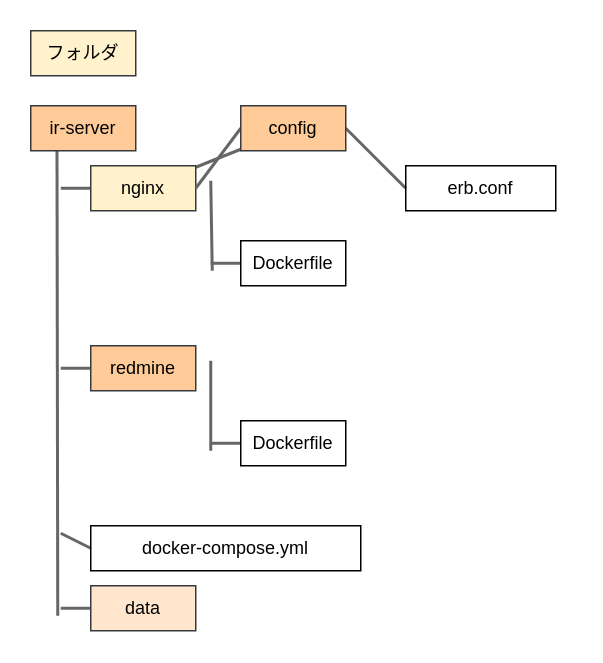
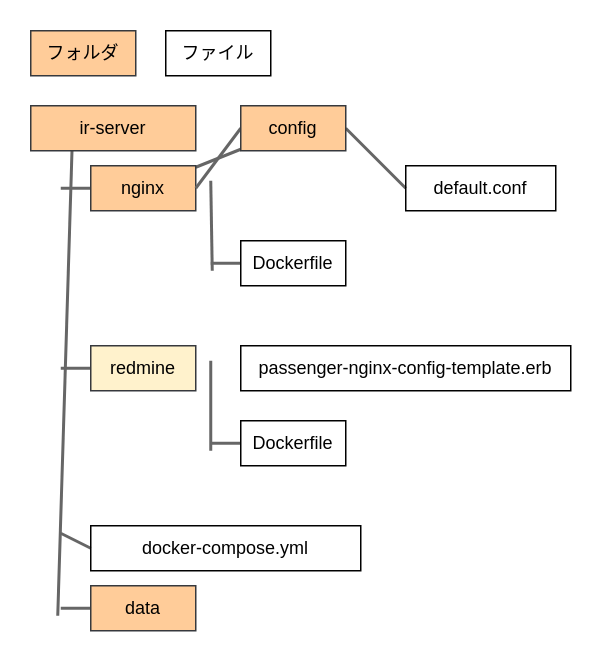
  <mxCell id="0" />
  <mxCell id="1" parent="0" />
  <mxCell id="2" style="edgeStyle=none;rounded=0;orthogonalLoop=1;jettySize=auto;html=1;exitX=0.25;exitY=1;exitDx=0;exitDy=0;endArrow=none;endFill=0;strokeWidth=2;fillColor=#f5f5f5;strokeColor=#666666;gradientColor=#b3b3b3;" edge="1" parent="1" source="3"><mxGeometry relative="1" as="geometry"><mxPoint x="38" y="410" as="targetPoint" /></mxGeometry></mxCell>
- <mxCell id="3" value="ir-server" style="rounded=0;whiteSpace=wrap;html=1;fillColor=#ffcc99;strokeColor=#36393d;" vertex="1" parent="1"><mxGeometry x="20" y="70" width="70" height="30" as="geometry" /></mxCell>
+ <mxCell id="3" value="ir-server" style="rounded=0;whiteSpace=wrap;html=1;fillColor=#ffcc99;strokeColor=#36393d;" vertex="1" parent="1"><mxGeometry x="20" y="70" width="110" height="30" as="geometry" /></mxCell>
  <mxCell id="4" style="edgeStyle=none;rounded=0;orthogonalLoop=1;jettySize=auto;html=1;exitX=0;exitY=0.5;exitDx=0;exitDy=0;endArrow=none;endFill=0;strokeWidth=2;fillColor=#f5f5f5;strokeColor=#666666;gradientColor=#b3b3b3;" edge="1" parent="1" source="6"><mxGeometry relative="1" as="geometry"><mxPoint x="40" y="125" as="targetPoint" /></mxGeometry></mxCell>
  <mxCell id="5" value="" style="edgeStyle=none;rounded=0;orthogonalLoop=1;jettySize=auto;html=1;endArrow=none;endFill=0;strokeColor=#666666;strokeWidth=2;gradientColor=#b3b3b3;fillColor=#f5f5f5;" edge="1" parent="1" source="6" target="16"><mxGeometry relative="1" as="geometry" /></mxCell>
- <mxCell id="6" value="nginx" style="rounded=0;whiteSpace=wrap;html=1;fillColor=#fff2cc;strokeColor=#36393d;" vertex="1" parent="1"><mxGeometry x="60" y="110" width="70" height="30" as="geometry" /></mxCell>
+ <mxCell id="6" value="nginx" style="rounded=0;whiteSpace=wrap;html=1;fillColor=#ffcc99;strokeColor=#36393d;" vertex="1" parent="1"><mxGeometry x="60" y="110" width="70" height="30" as="geometry" /></mxCell>
  <mxCell id="7" style="edgeStyle=none;rounded=0;orthogonalLoop=1;jettySize=auto;html=1;exitX=0;exitY=0.5;exitDx=0;exitDy=0;endArrow=none;endFill=0;strokeColor=#666666;strokeWidth=2;fillColor=#f5f5f5;gradientColor=#b3b3b3;" edge="1" parent="1" source="8"><mxGeometry relative="1" as="geometry"><mxPoint x="40" y="405" as="targetPoint" /></mxGeometry></mxCell>
- <mxCell id="8" value="data" style="rounded=0;whiteSpace=wrap;html=1;fillColor=#ffe6cc;strokeColor=#36393d;" vertex="1" parent="1"><mxGeometry x="60" y="390" width="70" height="30" as="geometry" /></mxCell>
+ <mxCell id="8" value="data" style="rounded=0;whiteSpace=wrap;html=1;fillColor=#ffcc99;strokeColor=#36393d;" vertex="1" parent="1"><mxGeometry x="60" y="390" width="70" height="30" as="geometry" /></mxCell>
  <mxCell id="9" style="edgeStyle=none;rounded=0;orthogonalLoop=1;jettySize=auto;html=1;exitX=0;exitY=0.5;exitDx=0;exitDy=0;endArrow=none;endFill=0;strokeColor=#666666;strokeWidth=2;fillColor=#f5f5f5;gradientColor=#b3b3b3;" edge="1" parent="1" source="10"><mxGeometry relative="1" as="geometry"><mxPoint x="40" y="245" as="targetPoint" /></mxGeometry></mxCell>
- <mxCell id="10" value="redmine" style="rounded=0;whiteSpace=wrap;html=1;fillColor=#ffcc99;strokeColor=#36393d;" vertex="1" parent="1"><mxGeometry x="60" y="230" width="70" height="30" as="geometry" /></mxCell>
+ <mxCell id="10" value="redmine" style="rounded=0;whiteSpace=wrap;html=1;fillColor=#fff2cc;strokeColor=#36393d;" vertex="1" parent="1"><mxGeometry x="60" y="230" width="70" height="30" as="geometry" /></mxCell>
  <mxCell id="11" style="edgeStyle=none;rounded=0;orthogonalLoop=1;jettySize=auto;html=1;exitX=0;exitY=0.5;exitDx=0;exitDy=0;endArrow=none;endFill=0;strokeColor=#666666;strokeWidth=2;fillColor=#f5f5f5;gradientColor=#b3b3b3;" edge="1" parent="1" source="12"><mxGeometry relative="1" as="geometry"><mxPoint x="40" y="355" as="targetPoint" /></mxGeometry></mxCell>
  <mxCell id="12" value="docker-compose.yml" style="rounded=0;whiteSpace=wrap;html=1;fillColor=none;" vertex="1" parent="1"><mxGeometry x="60" y="350" width="180" height="30" as="geometry" /></mxCell>
  <mxCell id="13" style="edgeStyle=none;rounded=0;orthogonalLoop=1;jettySize=auto;html=1;exitX=0.5;exitY=0;exitDx=0;exitDy=0;" edge="1" parent="1" source="10" target="10"><mxGeometry relative="1" as="geometry" /></mxCell>
  <mxCell id="14" style="edgeStyle=none;rounded=0;orthogonalLoop=1;jettySize=auto;html=1;exitX=0;exitY=0.5;exitDx=0;exitDy=0;entryX=1;entryY=0.5;entryDx=0;entryDy=0;endArrow=none;endFill=0;strokeColor=#666666;strokeWidth=2;gradientColor=#b3b3b3;fillColor=#f5f5f5;" edge="1" parent="1" source="16" target="6"><mxGeometry relative="1" as="geometry" /></mxCell>
  <mxCell id="15" style="edgeStyle=none;rounded=0;orthogonalLoop=1;jettySize=auto;html=1;exitX=1;exitY=0.5;exitDx=0;exitDy=0;endArrow=none;endFill=0;strokeColor=#666666;strokeWidth=2;gradientColor=#b3b3b3;fillColor=#f5f5f5;" edge="1" parent="1" source="16"><mxGeometry relative="1" as="geometry"><mxPoint x="270" y="125" as="targetPoint" /></mxGeometry></mxCell>
  <mxCell id="16" value="config" style="rounded=0;whiteSpace=wrap;html=1;fillColor=#ffcc99;strokeColor=#36393d;" vertex="1" parent="1"><mxGeometry x="160" y="70" width="70" height="30" as="geometry" /></mxCell>
  <mxCell id="17" style="edgeStyle=none;rounded=0;orthogonalLoop=1;jettySize=auto;html=1;exitX=0;exitY=0.5;exitDx=0;exitDy=0;endArrow=none;endFill=0;strokeColor=#666666;strokeWidth=2;gradientColor=#b3b3b3;fillColor=#f5f5f5;" edge="1" parent="1" source="18"><mxGeometry relative="1" as="geometry"><mxPoint x="140" y="175" as="targetPoint" /></mxGeometry></mxCell>
  <mxCell id="18" value="Dockerfile" style="rounded=0;whiteSpace=wrap;html=1;fillColor=none;" vertex="1" parent="1"><mxGeometry x="160" y="160" width="70" height="30" as="geometry" /></mxCell>
+ <mxCell id="19" value="passenger-nginx-config-template.erb" style="rounded=0;whiteSpace=wrap;html=1;fillColor=none;" vertex="1" parent="1"><mxGeometry x="160" y="230" width="220" height="30" as="geometry" /></mxCell>
  <mxCell id="20" value="" style="endArrow=none;html=1;strokeColor=#666666;strokeWidth=2;gradientColor=#b3b3b3;fillColor=#f5f5f5;" edge="1" parent="1"><mxGeometry width="50" height="50" relative="1" as="geometry"><mxPoint x="140" y="300" as="sourcePoint" /><mxPoint x="140" y="240" as="targetPoint" /></mxGeometry></mxCell>
  <mxCell id="21" style="edgeStyle=none;rounded=0;orthogonalLoop=1;jettySize=auto;html=1;exitX=0;exitY=0.5;exitDx=0;exitDy=0;endArrow=none;endFill=0;strokeColor=#666666;strokeWidth=2;gradientColor=#b3b3b3;fillColor=#f5f5f5;" edge="1" parent="1" source="22"><mxGeometry relative="1" as="geometry"><mxPoint x="140" y="295" as="targetPoint" /></mxGeometry></mxCell>
  <mxCell id="22" value="Dockerfile" style="rounded=0;whiteSpace=wrap;html=1;fillColor=none;" vertex="1" parent="1"><mxGeometry x="160" y="280" width="70" height="30" as="geometry" /></mxCell>
- <mxCell id="23" value="erb.conf" style="rounded=0;whiteSpace=wrap;html=1;fillColor=none;" vertex="1" parent="1"><mxGeometry x="270" y="110" width="100" height="30" as="geometry" /></mxCell>
- <mxCell id="24" value="フォルダ" style="rounded=0;whiteSpace=wrap;html=1;fillColor=#fff2cc;strokeColor=#36393d;" vertex="1" parent="1"><mxGeometry x="20" y="20" width="70" height="30" as="geometry" /></mxCell>
+ <mxCell id="23" value="default.conf" style="rounded=0;whiteSpace=wrap;html=1;fillColor=none;" vertex="1" parent="1"><mxGeometry x="270" y="110" width="100" height="30" as="geometry" /></mxCell>
+ <mxCell id="24" value="フォルダ" style="rounded=0;whiteSpace=wrap;html=1;fillColor=#ffcc99;strokeColor=#36393d;" vertex="1" parent="1"><mxGeometry x="20" y="20" width="70" height="30" as="geometry" /></mxCell>
+ <mxCell id="25" value="ファイル" style="rounded=0;whiteSpace=wrap;html=1;fillColor=none;" vertex="1" parent="1"><mxGeometry x="110" y="20" width="70" height="30" as="geometry" /></mxCell>
  <mxCell id="26" style="edgeStyle=none;rounded=0;orthogonalLoop=1;jettySize=auto;html=1;exitX=0.25;exitY=1;exitDx=0;exitDy=0;endArrow=none;endFill=0;strokeWidth=2;gradientColor=#b3b3b3;fillColor=#f5f5f5;strokeColor=#666666;" edge="1" parent="1"><mxGeometry relative="1" as="geometry"><mxPoint x="141" y="180" as="targetPoint" /><mxPoint x="140" y="120" as="sourcePoint" /></mxGeometry></mxCell>
